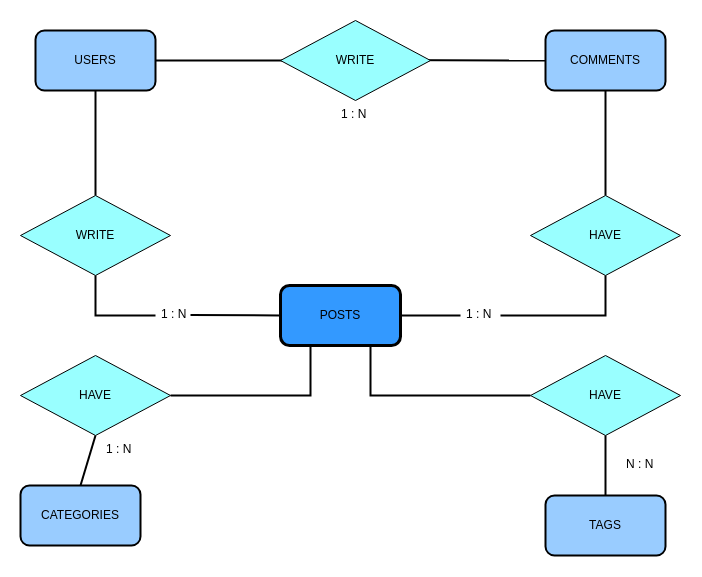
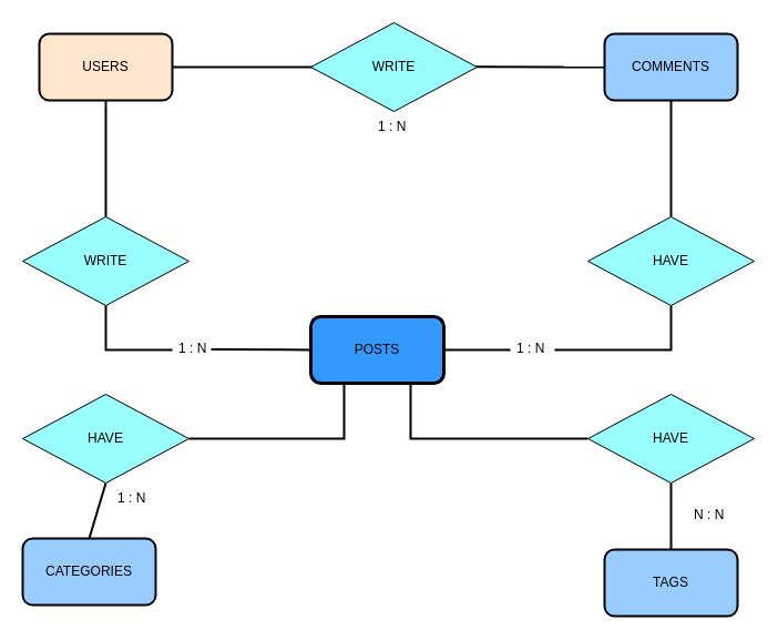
  <mxCell id="0" />
  <mxCell id="1" parent="0" />
  <mxCell id="2" value="POSTS" style="rounded=1;whiteSpace=wrap;html=1;fillColor=#3399FF;strokeWidth=3;" vertex="1" parent="1"><mxGeometry x="280" y="285" width="120" height="60" as="geometry" /></mxCell>
- <mxCell id="3" value="USERS" style="rounded=1;whiteSpace=wrap;html=1;strokeColor=#000000;fillColor=#99CCFF;strokeWidth=2;" vertex="1" parent="1"><mxGeometry x="35" y="30" width="120" height="60" as="geometry" /></mxCell>
+ <mxCell id="3" value="USERS" style="rounded=1;whiteSpace=wrap;html=1;strokeColor=#000000;fillColor=#ffe6cc;strokeWidth=2;" vertex="1" parent="1"><mxGeometry x="35" y="30" width="120" height="60" as="geometry" /></mxCell>
  <mxCell id="4" value="COMMENTS" style="rounded=1;whiteSpace=wrap;html=1;fillColor=#99CCFF;strokeWidth=2;" vertex="1" parent="1"><mxGeometry x="545" y="30" width="120" height="60" as="geometry" /></mxCell>
  <mxCell id="5" value="CATEGORIES" style="rounded=1;whiteSpace=wrap;html=1;fillColor=#99CCFF;strokeWidth=2;" vertex="1" parent="1"><mxGeometry x="20" y="485" width="120" height="60" as="geometry" /></mxCell>
  <mxCell id="6" value="TAGS" style="rounded=1;whiteSpace=wrap;html=1;fillColor=#99CCFF;strokeWidth=2;" vertex="1" parent="1"><mxGeometry x="545" y="495" width="120" height="60" as="geometry" /></mxCell>
  <mxCell id="7" value="WRITE" style="rhombus;whiteSpace=wrap;html=1;strokeWidth=1;fillColor=#99FFFF;" vertex="1" parent="1"><mxGeometry x="20" y="195" width="150" height="80" as="geometry" /></mxCell>
  <mxCell id="8" value="" style="endArrow=none;html=1;rounded=0;exitX=0.5;exitY=1;exitDx=0;exitDy=0;entryX=0.5;entryY=0;entryDx=0;entryDy=0;strokeWidth=2;" edge="1" parent="1" source="3" target="7"><mxGeometry relative="1" as="geometry"><mxPoint x="270" y="395" as="sourcePoint" /><mxPoint x="430" y="395" as="targetPoint" /></mxGeometry></mxCell>
  <mxCell id="9" value="1 : N" style="text;strokeColor=none;fillColor=none;spacingLeft=4;spacingRight=4;overflow=hidden;rotatable=0;points=[[0,0.5],[1,0.5]];portConstraint=eastwest;fontSize=12;strokeWidth=1;" vertex="1" parent="1"><mxGeometry x="155" y="300" width="40" height="30" as="geometry" /></mxCell>
  <mxCell id="10" value="" style="endArrow=none;html=1;rounded=0;strokeWidth=2;exitX=0.5;exitY=1;exitDx=0;exitDy=0;entryX=0;entryY=0.5;entryDx=0;entryDy=0;" edge="1" parent="1" source="7" target="9"><mxGeometry relative="1" as="geometry"><mxPoint x="270" y="395" as="sourcePoint" /><mxPoint x="430" y="395" as="targetPoint" /><Array as="points"><mxPoint x="95" y="315" /></Array></mxGeometry></mxCell>
  <mxCell id="11" value="" style="endArrow=none;html=1;rounded=0;strokeWidth=2;" edge="1" parent="1"><mxGeometry relative="1" as="geometry"><mxPoint x="190" y="314.5" as="sourcePoint" /><mxPoint x="280" y="315" as="targetPoint" /></mxGeometry></mxCell>
  <mxCell id="12" value="HAVE" style="rhombus;whiteSpace=wrap;html=1;strokeWidth=1;fillColor=#99FFFF;" vertex="1" parent="1"><mxGeometry x="530" y="195" width="150" height="80" as="geometry" /></mxCell>
  <mxCell id="13" value="1 : N" style="text;strokeColor=none;fillColor=none;spacingLeft=4;spacingRight=4;overflow=hidden;rotatable=0;points=[[0,0.5],[1,0.5]];portConstraint=eastwest;fontSize=12;strokeWidth=1;" vertex="1" parent="1"><mxGeometry x="460" y="300" width="40" height="30" as="geometry" /></mxCell>
  <mxCell id="14" value="" style="endArrow=none;html=1;rounded=0;strokeWidth=2;exitX=1;exitY=0.5;exitDx=0;exitDy=0;entryX=0;entryY=0.5;entryDx=0;entryDy=0;" edge="1" parent="1" source="2" target="13"><mxGeometry relative="1" as="geometry"><mxPoint x="270" y="395" as="sourcePoint" /><mxPoint x="430" y="395" as="targetPoint" /></mxGeometry></mxCell>
  <mxCell id="15" value="" style="endArrow=none;html=1;rounded=0;strokeWidth=2;exitX=1;exitY=0.5;exitDx=0;exitDy=0;entryX=0.5;entryY=1;entryDx=0;entryDy=0;" edge="1" parent="1" source="13" target="12"><mxGeometry relative="1" as="geometry"><mxPoint x="270" y="395" as="sourcePoint" /><mxPoint x="430" y="395" as="targetPoint" /><Array as="points"><mxPoint x="605" y="315" /></Array></mxGeometry></mxCell>
  <mxCell id="16" value="1 : N" style="text;strokeColor=none;fillColor=none;spacingLeft=4;spacingRight=4;overflow=hidden;rotatable=0;points=[[0,0.5],[1,0.5]];portConstraint=eastwest;fontSize=12;strokeWidth=1;" vertex="1" parent="1"><mxGeometry x="340" y="45" width="40" height="30" as="geometry" /></mxCell>
  <mxCell id="17" value="" style="endArrow=none;html=1;rounded=0;strokeWidth=2;entryX=0;entryY=0.5;entryDx=0;entryDy=0;exitX=1;exitY=0.5;exitDx=0;exitDy=0;" edge="1" parent="1" source="3" target="16"><mxGeometry relative="1" as="geometry"><mxPoint x="155" y="54.5" as="sourcePoint" /><mxPoint x="315" y="54.5" as="targetPoint" /></mxGeometry></mxCell>
  <mxCell id="18" value="" style="endArrow=none;html=1;rounded=0;strokeWidth=2;exitX=1;exitY=0.5;exitDx=0;exitDy=0;" edge="1" parent="1"><mxGeometry relative="1" as="geometry"><mxPoint x="375" y="59.5" as="sourcePoint" /><mxPoint x="545" y="60" as="targetPoint" /></mxGeometry></mxCell>
  <mxCell id="19" value="" style="endArrow=none;html=1;rounded=0;strokeWidth=2;exitX=0.5;exitY=1;exitDx=0;exitDy=0;" edge="1" parent="1" source="4" target="12"><mxGeometry relative="1" as="geometry"><mxPoint x="490" y="155" as="sourcePoint" /><mxPoint x="675" y="155" as="targetPoint" /></mxGeometry></mxCell>
  <mxCell id="20" value="WRITE" style="rhombus;whiteSpace=wrap;html=1;strokeWidth=1;fillColor=#99FFFF;" vertex="1" parent="1"><mxGeometry x="280" y="20" width="150" height="80" as="geometry" /></mxCell>
  <mxCell id="21" value="1 : N" style="text;strokeColor=none;fillColor=none;spacingLeft=4;spacingRight=4;overflow=hidden;rotatable=0;points=[[0,0.5],[1,0.5]];portConstraint=eastwest;fontSize=12;strokeWidth=1;" vertex="1" parent="1"><mxGeometry x="335" y="100" width="40" height="30" as="geometry" /></mxCell>
  <mxCell id="22" value="HAVE" style="rhombus;whiteSpace=wrap;html=1;strokeWidth=1;fillColor=#99FFFF;" vertex="1" parent="1"><mxGeometry x="20" y="355" width="150" height="80" as="geometry" /></mxCell>
  <mxCell id="23" value="" style="endArrow=none;html=1;rounded=0;strokeWidth=2;exitX=1;exitY=0.5;exitDx=0;exitDy=0;entryX=0.25;entryY=1;entryDx=0;entryDy=0;" edge="1" parent="1" source="22" target="2"><mxGeometry relative="1" as="geometry"><mxPoint x="280" y="335" as="sourcePoint" /><mxPoint x="440" y="335" as="targetPoint" /><Array as="points"><mxPoint x="310" y="395" /></Array></mxGeometry></mxCell>
  <mxCell id="24" value="" style="endArrow=none;html=1;rounded=0;strokeWidth=2;exitX=0.5;exitY=1;exitDx=0;exitDy=0;entryX=0.5;entryY=0;entryDx=0;entryDy=0;" edge="1" parent="1" source="22" target="5"><mxGeometry relative="1" as="geometry"><mxPoint x="280" y="335" as="sourcePoint" /><mxPoint x="440" y="335" as="targetPoint" /></mxGeometry></mxCell>
  <mxCell id="25" value="HAVE" style="rhombus;whiteSpace=wrap;html=1;strokeWidth=1;fillColor=#99FFFF;" vertex="1" parent="1"><mxGeometry x="530" y="355" width="150" height="80" as="geometry" /></mxCell>
  <mxCell id="26" value="" style="endArrow=none;html=1;rounded=0;strokeWidth=2;exitX=0.75;exitY=1;exitDx=0;exitDy=0;entryX=0;entryY=0.5;entryDx=0;entryDy=0;" edge="1" parent="1" source="2" target="25"><mxGeometry relative="1" as="geometry"><mxPoint x="280" y="335" as="sourcePoint" /><mxPoint x="440" y="335" as="targetPoint" /><Array as="points"><mxPoint x="370" y="395" /></Array></mxGeometry></mxCell>
  <mxCell id="27" value="" style="endArrow=none;html=1;rounded=0;strokeWidth=2;exitX=0.5;exitY=1;exitDx=0;exitDy=0;entryX=0.5;entryY=0;entryDx=0;entryDy=0;" edge="1" parent="1" source="25" target="6"><mxGeometry relative="1" as="geometry"><mxPoint x="280" y="335" as="sourcePoint" /><mxPoint x="440" y="335" as="targetPoint" /></mxGeometry></mxCell>
  <mxCell id="28" value="1 : N" style="text;strokeColor=none;fillColor=none;spacingLeft=4;spacingRight=4;overflow=hidden;rotatable=0;points=[[0,0.5],[1,0.5]];portConstraint=eastwest;fontSize=12;strokeWidth=1;" vertex="1" parent="1"><mxGeometry x="100" y="435" width="40" height="30" as="geometry" /></mxCell>
  <mxCell id="29" value="N : N" style="text;strokeColor=none;fillColor=none;spacingLeft=4;spacingRight=4;overflow=hidden;rotatable=0;points=[[0,0.5],[1,0.5]];portConstraint=eastwest;fontSize=12;strokeWidth=1;" vertex="1" parent="1"><mxGeometry x="620" y="450" width="40" height="30" as="geometry" /></mxCell>
